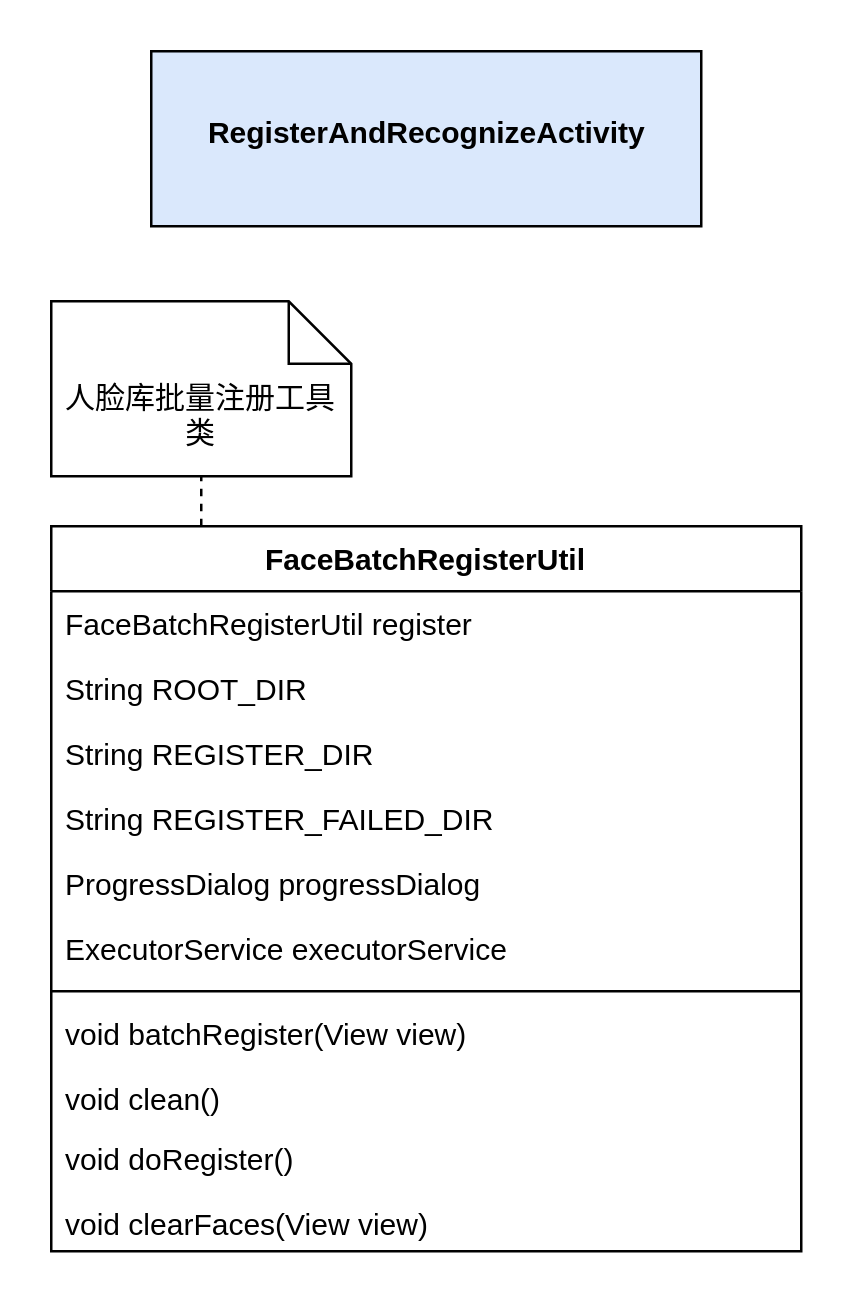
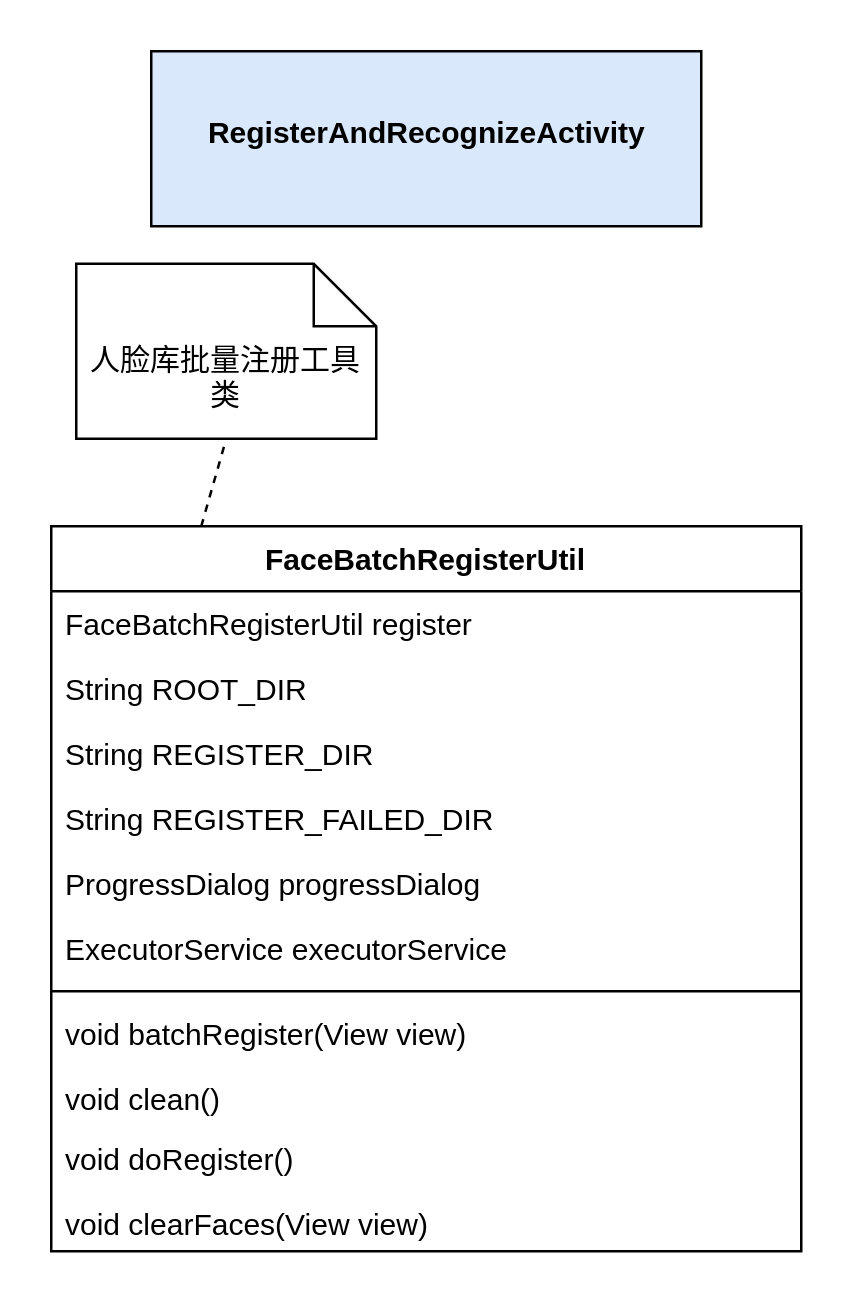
  <mxCell id="0" />
  <mxCell id="1" parent="0" />
  <mxCell id="2" value="FaceBatchRegisterUtil" style="swimlane;fontStyle=1;align=center;verticalAlign=top;childLayout=stackLayout;horizontal=1;startSize=26;horizontalStack=0;resizeParent=1;resizeParentMax=0;resizeLast=0;collapsible=1;marginBottom=0;" vertex="1" parent="1"><mxGeometry x="20" y="210" width="300" height="290" as="geometry" /></mxCell>
  <mxCell id="3" value="FaceBatchRegisterUtil register" style="text;strokeColor=none;fillColor=none;align=left;verticalAlign=top;spacingLeft=4;spacingRight=4;overflow=hidden;rotatable=0;points=[[0,0.5],[1,0.5]];portConstraint=eastwest;" vertex="1" parent="2"><mxGeometry y="26" width="300" height="26" as="geometry" /></mxCell>
  <mxCell id="4" value="String ROOT_DIR" style="text;strokeColor=none;fillColor=none;align=left;verticalAlign=top;spacingLeft=4;spacingRight=4;overflow=hidden;rotatable=0;points=[[0,0.5],[1,0.5]];portConstraint=eastwest;" vertex="1" parent="2"><mxGeometry y="52" width="300" height="26" as="geometry" /></mxCell>
  <mxCell id="5" value="String REGISTER_DIR" style="text;strokeColor=none;fillColor=none;align=left;verticalAlign=top;spacingLeft=4;spacingRight=4;overflow=hidden;rotatable=0;points=[[0,0.5],[1,0.5]];portConstraint=eastwest;" vertex="1" parent="2"><mxGeometry y="78" width="300" height="26" as="geometry" /></mxCell>
  <mxCell id="6" value="String REGISTER_FAILED_DIR" style="text;strokeColor=none;fillColor=none;align=left;verticalAlign=top;spacingLeft=4;spacingRight=4;overflow=hidden;rotatable=0;points=[[0,0.5],[1,0.5]];portConstraint=eastwest;" vertex="1" parent="2"><mxGeometry y="104" width="300" height="26" as="geometry" /></mxCell>
  <mxCell id="7" value="ProgressDialog progressDialog" style="text;strokeColor=none;fillColor=none;align=left;verticalAlign=top;spacingLeft=4;spacingRight=4;overflow=hidden;rotatable=0;points=[[0,0.5],[1,0.5]];portConstraint=eastwest;" vertex="1" parent="2"><mxGeometry y="130" width="300" height="26" as="geometry" /></mxCell>
  <mxCell id="8" value="ExecutorService executorService" style="text;strokeColor=none;fillColor=none;align=left;verticalAlign=top;spacingLeft=4;spacingRight=4;overflow=hidden;rotatable=0;points=[[0,0.5],[1,0.5]];portConstraint=eastwest;" vertex="1" parent="2"><mxGeometry y="156" width="300" height="26" as="geometry" /></mxCell>
  <mxCell id="9" value="" style="line;strokeWidth=1;fillColor=none;align=left;verticalAlign=middle;spacingTop=-1;spacingLeft=3;spacingRight=3;rotatable=0;labelPosition=right;points=[];portConstraint=eastwest;" vertex="1" parent="2"><mxGeometry y="182" width="300" height="8" as="geometry" /></mxCell>
  <mxCell id="10" value="void batchRegister(View view)" style="text;strokeColor=none;fillColor=none;align=left;verticalAlign=top;spacingLeft=4;spacingRight=4;overflow=hidden;rotatable=0;points=[[0,0.5],[1,0.5]];portConstraint=eastwest;" vertex="1" parent="2"><mxGeometry y="190" width="300" height="26" as="geometry" /></mxCell>
  <mxCell id="11" value="void clean()" style="text;strokeColor=none;fillColor=none;align=left;verticalAlign=top;spacingLeft=4;spacingRight=4;overflow=hidden;rotatable=0;points=[[0,0.5],[1,0.5]];portConstraint=eastwest;" vertex="1" parent="2"><mxGeometry y="216" width="300" height="24" as="geometry" /></mxCell>
  <mxCell id="12" value="void doRegister()" style="text;strokeColor=none;fillColor=none;align=left;verticalAlign=top;spacingLeft=4;spacingRight=4;overflow=hidden;rotatable=0;points=[[0,0.5],[1,0.5]];portConstraint=eastwest;" vertex="1" parent="2"><mxGeometry y="240" width="300" height="26" as="geometry" /></mxCell>
  <mxCell id="13" value="void clearFaces(View view)" style="text;strokeColor=none;fillColor=none;align=left;verticalAlign=top;spacingLeft=4;spacingRight=4;overflow=hidden;rotatable=0;points=[[0,0.5],[1,0.5]];portConstraint=eastwest;" vertex="1" parent="2"><mxGeometry y="266" width="300" height="24" as="geometry" /></mxCell>
  <mxCell id="14" value="&lt;b&gt;RegisterAndRecognizeActivity&lt;/b&gt;&lt;p style=&quot;margin: 4px 0px 0px&quot;&gt;&lt;/p&gt;" style="html=1;fillColor=#dae8fc;" vertex="1" parent="1"><mxGeometry x="60" y="20" width="220" height="70" as="geometry" /></mxCell>
- <mxCell id="15" value="人脸库批量注册工具类" style="shape=note2;boundedLbl=1;whiteSpace=wrap;html=1;size=25;verticalAlign=top;align=center;" vertex="1" parent="1"><mxGeometry x="20" y="120" width="120" height="70" as="geometry" /></mxCell>
+ <mxCell id="15" value="人脸库批量注册工具类" style="shape=note2;boundedLbl=1;whiteSpace=wrap;html=1;size=25;verticalAlign=top;align=center;" vertex="1" parent="1"><mxGeometry x="30" y="105" width="120" height="70" as="geometry" /></mxCell>
  <mxCell id="16" value="" style="endArrow=none;dashed=1;html=1;entryX=0.5;entryY=1;entryDx=0;entryDy=0;entryPerimeter=0;" edge="1" parent="1" target="15"><mxGeometry width="50" height="50" relative="1" as="geometry"><mxPoint x="80" y="210" as="sourcePoint" /><mxPoint x="-19" y="210" as="targetPoint" /></mxGeometry></mxCell>
